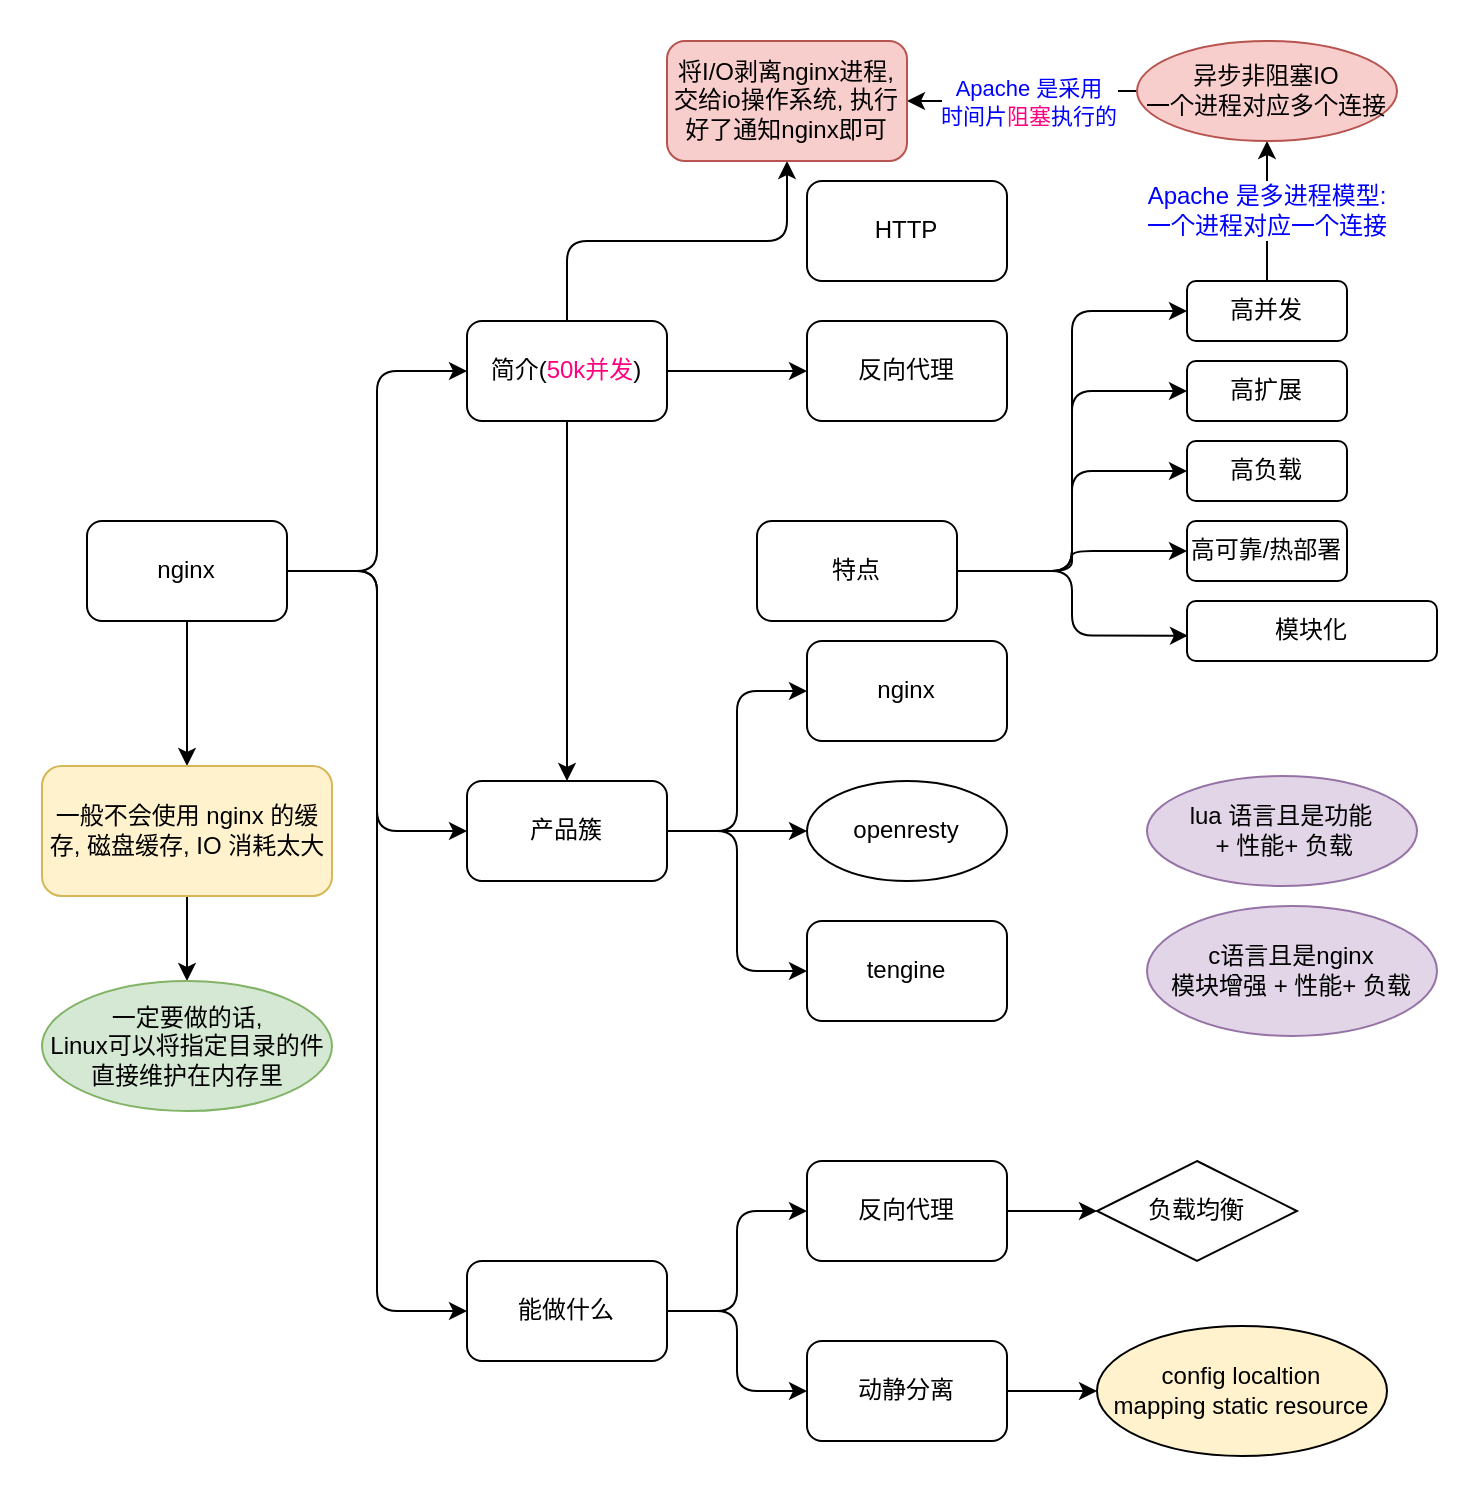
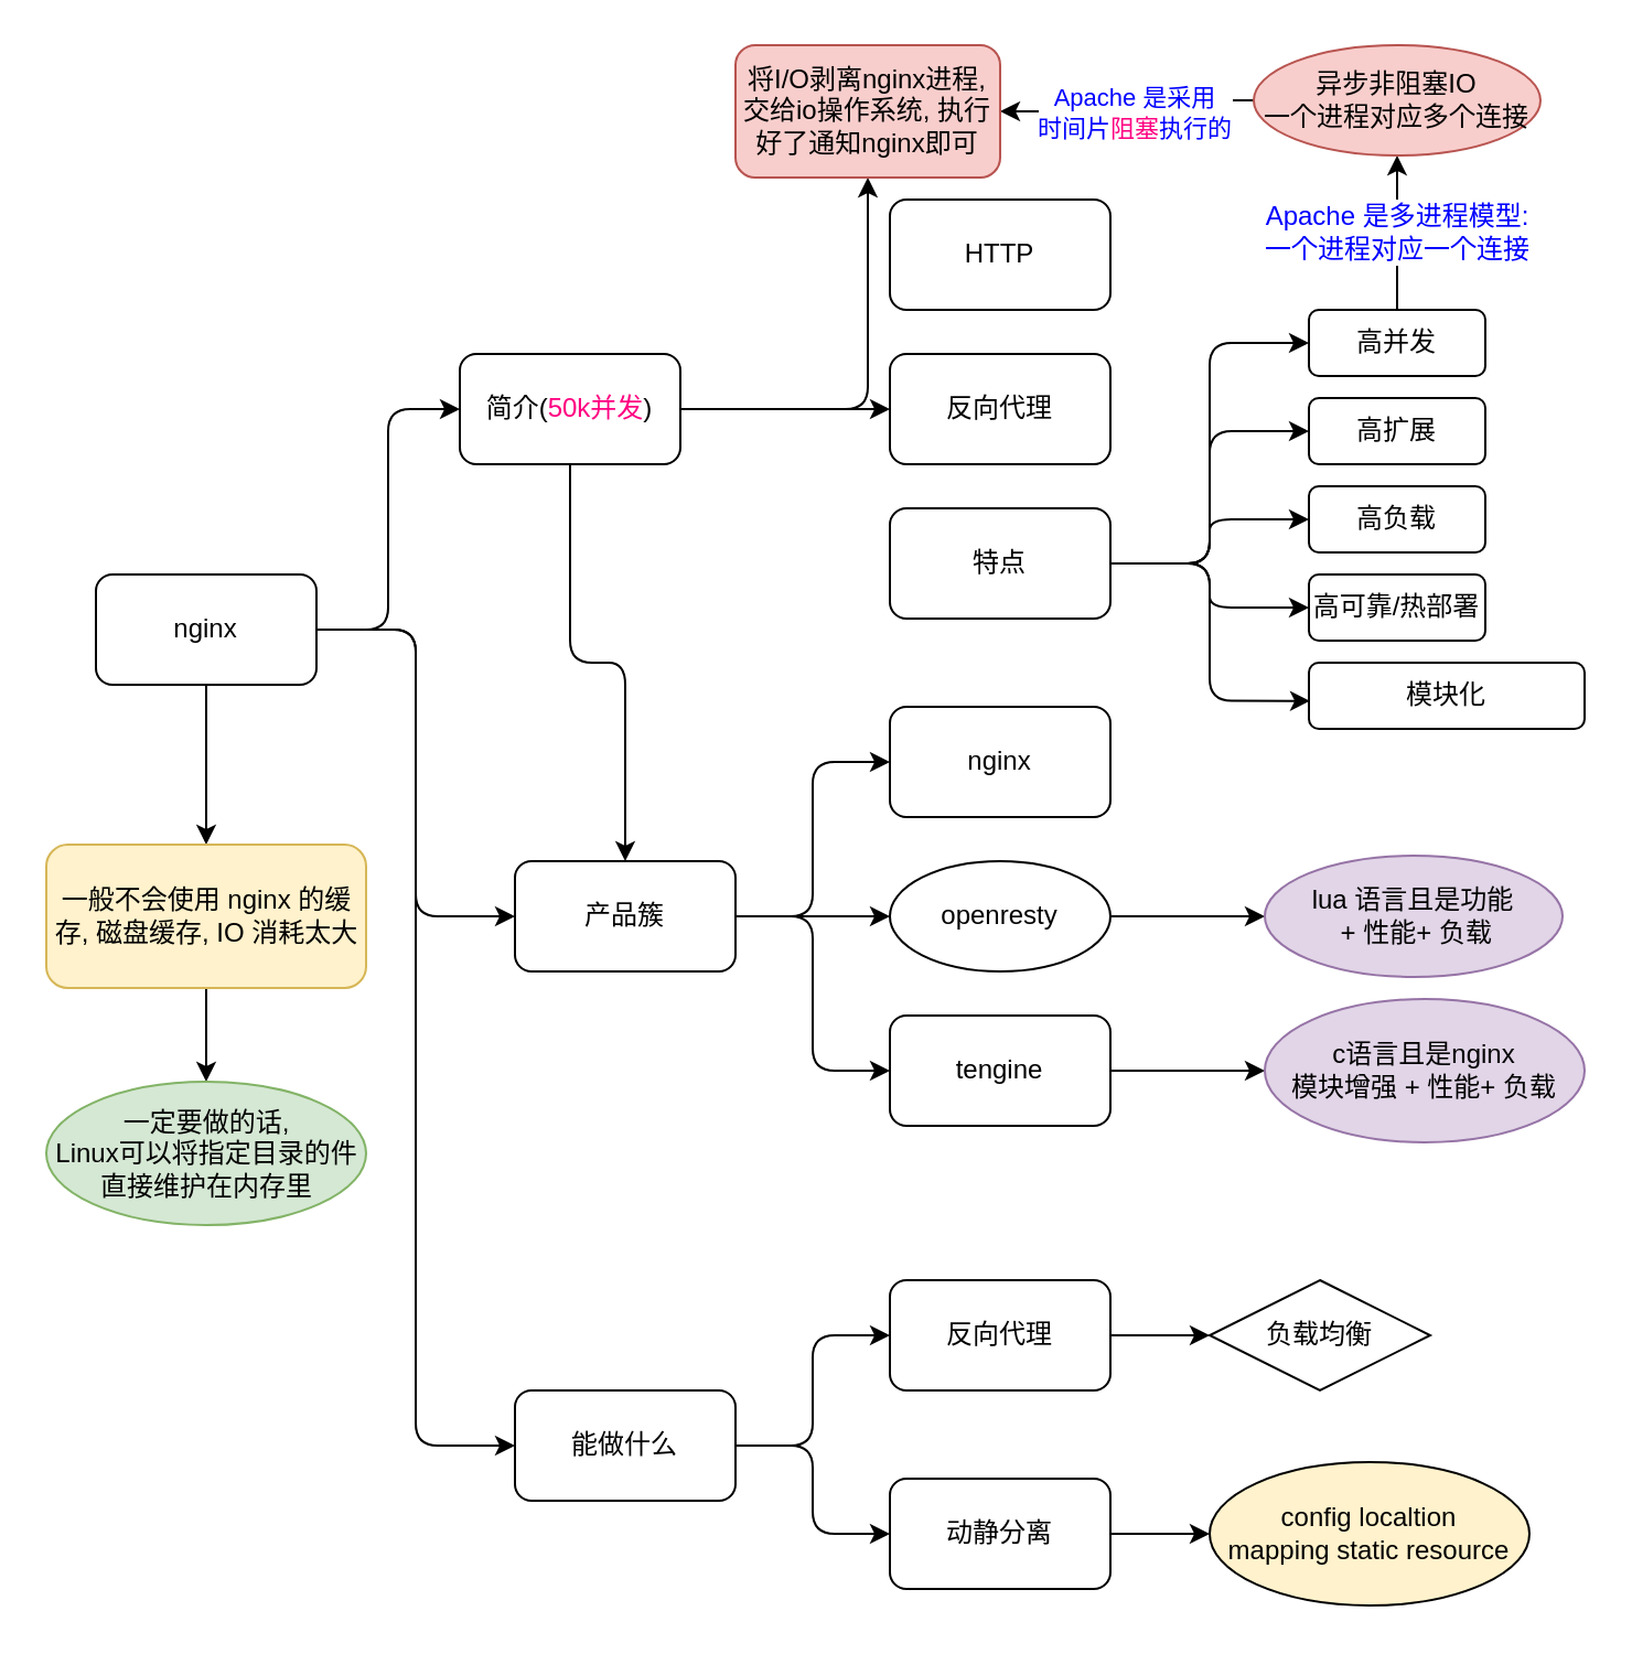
  <mxCell id="0" />
  <mxCell id="1" parent="0" />
  <mxCell id="2" style="edgeStyle=orthogonalEdgeStyle;rounded=1;orthogonalLoop=1;jettySize=auto;html=1;entryX=0;entryY=0.5;entryDx=0;entryDy=0;" parent="1" source="6" target="10" edge="1"><mxGeometry relative="1" as="geometry" /></mxCell>
  <mxCell id="3" style="edgeStyle=orthogonalEdgeStyle;rounded=1;orthogonalLoop=1;jettySize=auto;html=1;entryX=0;entryY=0.5;entryDx=0;entryDy=0;" parent="1" source="6" target="14" edge="1"><mxGeometry relative="1" as="geometry" /></mxCell>
  <mxCell id="4" style="edgeStyle=orthogonalEdgeStyle;rounded=1;orthogonalLoop=1;jettySize=auto;html=1;entryX=0;entryY=0.5;entryDx=0;entryDy=0;" parent="1" source="6" target="26" edge="1"><mxGeometry relative="1" as="geometry" /></mxCell>
  <mxCell id="5" value="" style="edgeStyle=orthogonalEdgeStyle;rounded=1;orthogonalLoop=1;jettySize=auto;html=1;" parent="1" source="6" target="50" edge="1"><mxGeometry relative="1" as="geometry" /></mxCell>
  <mxCell id="6" value="nginx" style="rounded=1;whiteSpace=wrap;html=1;" parent="1" vertex="1"><mxGeometry x="43" y="260" width="100" height="50" as="geometry" /></mxCell>
  <mxCell id="7" value="" style="edgeStyle=orthogonalEdgeStyle;rounded=1;orthogonalLoop=1;jettySize=auto;html=1;" parent="1" source="10" target="48" edge="1"><mxGeometry relative="1" as="geometry" /></mxCell>
  <mxCell id="8" style="edgeStyle=orthogonalEdgeStyle;rounded=1;orthogonalLoop=1;jettySize=auto;html=1;entryX=0;entryY=0.5;entryDx=0;entryDy=0;" parent="1" source="10" target="23" edge="1"><mxGeometry relative="1" as="geometry" /></mxCell>
  <mxCell id="9" style="edgeStyle=orthogonalEdgeStyle;rounded=1;orthogonalLoop=1;jettySize=auto;html=1;" parent="1" source="10" target="14" edge="1"><mxGeometry relative="1" as="geometry" /></mxCell>
- <mxCell id="10" value="简介(&lt;font color=&quot;#ff0080&quot;&gt;50k并发&lt;/font&gt;)" style="rounded=1;whiteSpace=wrap;html=1;" parent="1" vertex="1"><mxGeometry x="233" y="160" width="100" height="50" as="geometry" /></mxCell>
+ <mxCell id="10" value="简介(&lt;font color=&quot;#ff0080&quot;&gt;50k并发&lt;/font&gt;)" style="rounded=1;whiteSpace=wrap;html=1;" parent="1" vertex="1"><mxGeometry x="208" y="160" width="100" height="50" as="geometry" /></mxCell>
  <mxCell id="11" value="" style="edgeStyle=orthogonalEdgeStyle;rounded=1;orthogonalLoop=1;jettySize=auto;html=1;" parent="1" source="14" target="17" edge="1"><mxGeometry relative="1" as="geometry" /></mxCell>
  <mxCell id="12" style="edgeStyle=orthogonalEdgeStyle;rounded=1;orthogonalLoop=1;jettySize=auto;html=1;entryX=0;entryY=0.5;entryDx=0;entryDy=0;" parent="1" source="14" target="18" edge="1"><mxGeometry relative="1" as="geometry" /></mxCell>
  <mxCell id="13" style="edgeStyle=orthogonalEdgeStyle;rounded=1;orthogonalLoop=1;jettySize=auto;html=1;entryX=0;entryY=0.5;entryDx=0;entryDy=0;" parent="1" source="14" target="19" edge="1"><mxGeometry relative="1" as="geometry" /></mxCell>
  <mxCell id="14" value="产品簇" style="rounded=1;whiteSpace=wrap;html=1;" parent="1" vertex="1"><mxGeometry x="233" y="390" width="100" height="50" as="geometry" /></mxCell>
+ <mxCell id="15" value="" style="edgeStyle=orthogonalEdgeStyle;rounded=1;orthogonalLoop=1;jettySize=auto;html=1;exitX=1;exitY=0.5;exitDx=0;exitDy=0;" parent="1" source="18" target="20" edge="1"><mxGeometry relative="1" as="geometry" /></mxCell>
+ <mxCell id="16" value="" style="edgeStyle=orthogonalEdgeStyle;rounded=1;orthogonalLoop=1;jettySize=auto;html=1;" parent="1" source="17" target="21" edge="1"><mxGeometry relative="1" as="geometry" /></mxCell>
  <mxCell id="17" value="openresty" style="ellipse;whiteSpace=wrap;html=1;" parent="1" vertex="1"><mxGeometry x="403" y="390" width="100" height="50" as="geometry" /></mxCell>
  <mxCell id="18" value="tengine" style="rounded=1;whiteSpace=wrap;html=1;" parent="1" vertex="1"><mxGeometry x="403" y="460" width="100" height="50" as="geometry" /></mxCell>
  <mxCell id="19" value="nginx" style="rounded=1;whiteSpace=wrap;html=1;" parent="1" vertex="1"><mxGeometry x="403" y="320" width="100" height="50" as="geometry" /></mxCell>
  <mxCell id="20" value="c语言且是nginx&lt;br&gt;模块增强 + 性能+ 负载" style="ellipse;whiteSpace=wrap;html=1;rounded=1;fillColor=#e1d5e7;strokeColor=#9673a6;" parent="1" vertex="1"><mxGeometry x="573" y="452.5" width="145" height="65" as="geometry" /></mxCell>
  <mxCell id="21" value="lua 语言且是功能&lt;br&gt;&amp;nbsp;+ 性能+ 负载" style="ellipse;whiteSpace=wrap;html=1;rounded=1;fillColor=#e1d5e7;strokeColor=#9673a6;" parent="1" vertex="1"><mxGeometry x="573" y="387.5" width="135" height="55" as="geometry" /></mxCell>
  <mxCell id="22" value="HTTP" style="rounded=1;whiteSpace=wrap;html=1;" parent="1" vertex="1"><mxGeometry x="403" y="90" width="100" height="50" as="geometry" /></mxCell>
  <mxCell id="23" value="反向代理" style="rounded=1;whiteSpace=wrap;html=1;" parent="1" vertex="1"><mxGeometry x="403" y="160" width="100" height="50" as="geometry" /></mxCell>
  <mxCell id="24" style="edgeStyle=orthogonalEdgeStyle;rounded=1;orthogonalLoop=1;jettySize=auto;html=1;entryX=0;entryY=0.5;entryDx=0;entryDy=0;" parent="1" source="26" target="28" edge="1"><mxGeometry relative="1" as="geometry" /></mxCell>
  <mxCell id="25" style="edgeStyle=orthogonalEdgeStyle;rounded=1;orthogonalLoop=1;jettySize=auto;html=1;" parent="1" source="26" target="30" edge="1"><mxGeometry relative="1" as="geometry" /></mxCell>
  <mxCell id="26" value="能做什么" style="rounded=1;whiteSpace=wrap;html=1;" parent="1" vertex="1"><mxGeometry x="233" y="630" width="100" height="50" as="geometry" /></mxCell>
  <mxCell id="27" value="" style="edgeStyle=orthogonalEdgeStyle;rounded=1;orthogonalLoop=1;jettySize=auto;html=1;" parent="1" source="28" target="51" edge="1"><mxGeometry relative="1" as="geometry" /></mxCell>
  <mxCell id="28" value="反向代理" style="rounded=1;whiteSpace=wrap;html=1;" parent="1" vertex="1"><mxGeometry x="403" y="580" width="100" height="50" as="geometry" /></mxCell>
  <mxCell id="29" value="" style="edgeStyle=orthogonalEdgeStyle;rounded=0;orthogonalLoop=1;jettySize=auto;html=1;" edge="1" parent="1" source="30" target="53"><mxGeometry relative="1" as="geometry" /></mxCell>
  <mxCell id="30" value="动静分离" style="rounded=1;whiteSpace=wrap;html=1;" parent="1" vertex="1"><mxGeometry x="403" y="670" width="100" height="50" as="geometry" /></mxCell>
  <mxCell id="31" value="" style="edgeStyle=orthogonalEdgeStyle;rounded=1;orthogonalLoop=1;jettySize=auto;html=1;entryX=0;entryY=0.5;entryDx=0;entryDy=0;" parent="1" source="36" target="38" edge="1"><mxGeometry relative="1" as="geometry" /></mxCell>
  <mxCell id="32" style="edgeStyle=orthogonalEdgeStyle;rounded=1;orthogonalLoop=1;jettySize=auto;html=1;entryX=0;entryY=0.5;entryDx=0;entryDy=0;" parent="1" source="36" target="42" edge="1"><mxGeometry relative="1" as="geometry"><mxPoint x="593" y="224.5" as="targetPoint" /></mxGeometry></mxCell>
  <mxCell id="33" style="edgeStyle=orthogonalEdgeStyle;rounded=1;orthogonalLoop=1;jettySize=auto;html=1;entryX=0;entryY=0.5;entryDx=0;entryDy=0;" parent="1" source="36" target="43" edge="1"><mxGeometry relative="1" as="geometry"><mxPoint x="593" y="245" as="targetPoint" /></mxGeometry></mxCell>
  <mxCell id="34" style="edgeStyle=orthogonalEdgeStyle;rounded=1;orthogonalLoop=1;jettySize=auto;html=1;entryX=0;entryY=0.5;entryDx=0;entryDy=0;" parent="1" source="36" target="44" edge="1"><mxGeometry relative="1" as="geometry"><mxPoint x="593" y="285" as="targetPoint" /></mxGeometry></mxCell>
  <mxCell id="35" style="edgeStyle=orthogonalEdgeStyle;rounded=1;orthogonalLoop=1;jettySize=auto;html=1;entryX=0.004;entryY=0.578;entryDx=0;entryDy=0;entryPerimeter=0;" parent="1" source="36" target="45" edge="1"><mxGeometry relative="1" as="geometry"><mxPoint x="598" y="325" as="targetPoint" /></mxGeometry></mxCell>
- <mxCell id="36" value="特点" style="rounded=1;whiteSpace=wrap;html=1;" parent="1" vertex="1"><mxGeometry x="378" y="260" width="100" height="50" as="geometry" /></mxCell>
+ <mxCell id="36" value="特点" style="rounded=1;whiteSpace=wrap;html=1;" parent="1" vertex="1"><mxGeometry x="403" y="230" width="100" height="50" as="geometry" /></mxCell>
  <mxCell id="37" value="" style="edgeStyle=orthogonalEdgeStyle;rounded=1;orthogonalLoop=1;jettySize=auto;html=1;startArrow=none;" parent="1" source="46" target="41" edge="1"><mxGeometry relative="1" as="geometry" /></mxCell>
  <mxCell id="38" value="高并发" style="rounded=1;whiteSpace=wrap;html=1;" parent="1" vertex="1"><mxGeometry x="593" y="140" width="80" height="30" as="geometry" /></mxCell>
  <mxCell id="39" value="" style="edgeStyle=orthogonalEdgeStyle;rounded=1;orthogonalLoop=1;jettySize=auto;html=1;" parent="1" source="41" target="48" edge="1"><mxGeometry relative="1" as="geometry" /></mxCell>
  <mxCell id="40" value="&lt;font color=&quot;#0000ff&quot;&gt;Apache 是采用&lt;br&gt;时间片&lt;/font&gt;&lt;font color=&quot;#ff0080&quot;&gt;阻塞&lt;/font&gt;&lt;font color=&quot;#0000ff&quot;&gt;执行的&lt;/font&gt;" style="edgeLabel;html=1;align=center;verticalAlign=middle;resizable=0;points=[];" parent="39" vertex="1" connectable="0"><mxGeometry x="0.271" y="1" relative="1" as="geometry"><mxPoint x="16" y="-1" as="offset" /></mxGeometry></mxCell>
  <mxCell id="41" value="异步非阻塞IO&lt;br&gt;一个进程对应多个连接" style="ellipse;whiteSpace=wrap;html=1;rounded=1;fillColor=#f8cecc;strokeColor=#b85450;" parent="1" vertex="1"><mxGeometry x="568" y="20" width="130" height="50" as="geometry" /></mxCell>
  <mxCell id="42" value="高扩展" style="rounded=1;whiteSpace=wrap;html=1;" parent="1" vertex="1"><mxGeometry x="593" y="180" width="80" height="30" as="geometry" /></mxCell>
  <mxCell id="43" value="高负载" style="rounded=1;whiteSpace=wrap;html=1;" parent="1" vertex="1"><mxGeometry x="593" y="220" width="80" height="30" as="geometry" /></mxCell>
  <mxCell id="44" value="高可靠/热部署" style="rounded=1;whiteSpace=wrap;html=1;" parent="1" vertex="1"><mxGeometry x="593" y="260" width="80" height="30" as="geometry" /></mxCell>
  <mxCell id="45" value="模块化" style="rounded=1;whiteSpace=wrap;html=1;" parent="1" vertex="1"><mxGeometry x="593" y="300" width="125" height="30" as="geometry" /></mxCell>
  <mxCell id="46" value="&lt;font color=&quot;#0000ff&quot;&gt;Apache 是多进程模型: &lt;br&gt;一个进程对应一个连接&lt;/font&gt;" style="text;html=1;align=center;verticalAlign=middle;resizable=0;points=[];autosize=1;strokeColor=none;" parent="1" vertex="1"><mxGeometry x="563" y="90" width="140" height="30" as="geometry" /></mxCell>
  <mxCell id="47" value="" style="edgeStyle=orthogonalEdgeStyle;rounded=1;orthogonalLoop=1;jettySize=auto;html=1;endArrow=none;" parent="1" source="38" target="46" edge="1"><mxGeometry relative="1" as="geometry"><mxPoint x="633" y="140" as="sourcePoint" /><mxPoint x="633" y="80" as="targetPoint" /></mxGeometry></mxCell>
  <mxCell id="48" value="将I/O剥离nginx进程, &lt;br&gt;交给io操作系统, 执行好了通知nginx即可" style="rounded=1;whiteSpace=wrap;html=1;strokeColor=#b85450;fillColor=#f8cecc;" parent="1" vertex="1"><mxGeometry x="333" y="20" width="120" height="60" as="geometry" /></mxCell>
  <mxCell id="49" value="" style="edgeStyle=orthogonalEdgeStyle;rounded=1;orthogonalLoop=1;jettySize=auto;html=1;" parent="1" source="50" target="52" edge="1"><mxGeometry relative="1" as="geometry" /></mxCell>
  <mxCell id="50" value="一般不会使用 nginx 的缓存, 磁盘缓存, IO 消耗太大" style="whiteSpace=wrap;html=1;fillColor=#fff2cc;strokeColor=#d6b656;rounded=1;" parent="1" vertex="1"><mxGeometry x="20.5" y="382.5" width="145" height="65" as="geometry" /></mxCell>
  <mxCell id="51" value="负载均衡" style="rhombus;whiteSpace=wrap;html=1;" parent="1" vertex="1"><mxGeometry x="548" y="580" width="100" height="50" as="geometry" /></mxCell>
  <mxCell id="52" value="一定要做的话, &lt;br&gt;Linux可以将指定目录的件直接维护在内存里" style="ellipse;whiteSpace=wrap;html=1;rounded=1;fillColor=#d5e8d4;strokeColor=#82b366;" parent="1" vertex="1"><mxGeometry x="20.5" y="490" width="145" height="65" as="geometry" /></mxCell>
  <mxCell id="53" value="config localtion &lt;br&gt;mapping static resource" style="ellipse;whiteSpace=wrap;html=1;rounded=1;fillColor=#fff2cc;" vertex="1" parent="1"><mxGeometry x="548" y="662.5" width="145" height="65" as="geometry" /></mxCell>
